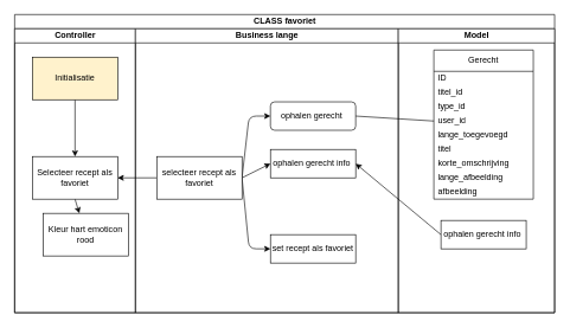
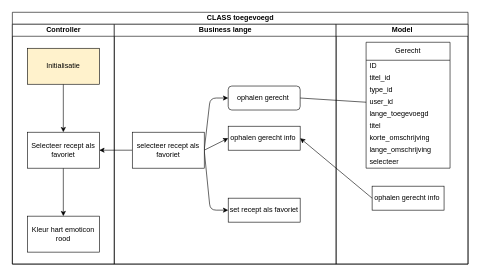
  <mxCell id="0" />
  <mxCell id="1" parent="0" />
- <mxCell id="2" value="CLASS favoriet" style="swimlane;childLayout=stackLayout;resizeParent=1;resizeParentMax=0;startSize=20;html=1;" parent="1" vertex="1"><mxGeometry x="20" y="20" width="760" height="420" as="geometry" /></mxCell>
+ <mxCell id="2" value="CLASS toegevoegd" style="swimlane;childLayout=stackLayout;resizeParent=1;resizeParentMax=0;startSize=20;html=1;" parent="1" vertex="1"><mxGeometry x="20" y="20" width="760" height="420" as="geometry" /></mxCell>
  <mxCell id="3" value="Controller" style="swimlane;startSize=20;html=1;" parent="2" vertex="1"><mxGeometry y="20" width="170" height="400" as="geometry" /></mxCell>
  <mxCell id="4" style="edgeStyle=none;html=1;exitX=0.5;exitY=1;exitDx=0;exitDy=0;entryX=0.5;entryY=0;entryDx=0;entryDy=0;" parent="3" source="5" target="7" edge="1"><mxGeometry relative="1" as="geometry" /></mxCell>
  <mxCell id="5" value="Initialisatie" style="rounded=0;whiteSpace=wrap;html=1;fillColor=#fff2cc;" parent="3" vertex="1"><mxGeometry x="25" y="40" width="120" height="60" as="geometry" /></mxCell>
  <mxCell id="6" style="edgeStyle=none;html=1;exitX=0.5;exitY=1;exitDx=0;exitDy=0;" parent="3" source="7" target="8" edge="1"><mxGeometry relative="1" as="geometry" /></mxCell>
  <mxCell id="7" value="Selecteer recept als favoriet" style="rounded=0;whiteSpace=wrap;html=1;" parent="3" vertex="1"><mxGeometry x="25" y="180" width="120" height="60" as="geometry" /></mxCell>
- <mxCell id="8" value="Kleur hart emoticon rood" style="rounded=0;whiteSpace=wrap;html=1;" parent="3" vertex="1"><mxGeometry x="40" y="260" width="120" height="60" as="geometry" /></mxCell>
+ <mxCell id="8" value="Kleur hart emoticon rood" style="rounded=0;whiteSpace=wrap;html=1;" parent="3" vertex="1"><mxGeometry x="25" y="320" width="120" height="60" as="geometry" /></mxCell>
  <mxCell id="9" style="edgeStyle=none;html=1;exitX=0;exitY=0.5;exitDx=0;exitDy=0;entryX=1;entryY=0.5;entryDx=0;entryDy=0;" parent="2" source="14" target="7" edge="1"><mxGeometry relative="1" as="geometry" /></mxCell>
  <mxCell id="10" value="Business lange" style="swimlane;startSize=20;html=1;" parent="2" vertex="1"><mxGeometry x="170" y="20" width="370" height="400" as="geometry" /></mxCell>
  <mxCell id="11" style="edgeStyle=none;html=1;exitX=1;exitY=0.5;exitDx=0;exitDy=0;entryX=0;entryY=0.5;entryDx=0;entryDy=0;" parent="10" source="14" target="15" edge="1"><mxGeometry relative="1" as="geometry"><Array as="points"><mxPoint x="160" y="123" /></Array></mxGeometry></mxCell>
  <mxCell id="12" style="edgeStyle=none;html=1;exitX=1;exitY=0.5;exitDx=0;exitDy=0;entryX=0;entryY=0.5;entryDx=0;entryDy=0;" parent="10" source="14" target="16" edge="1"><mxGeometry relative="1" as="geometry"><Array as="points"><mxPoint x="160" y="310" /></Array></mxGeometry></mxCell>
  <mxCell id="13" style="edgeStyle=none;html=1;exitX=1;exitY=0.5;exitDx=0;exitDy=0;entryX=0;entryY=0.5;entryDx=0;entryDy=0;" edge="1" parent="10" source="14" target="17"><mxGeometry relative="1" as="geometry" /></mxCell>
  <mxCell id="14" value="selecteer recept als favoriet" style="rounded=0;whiteSpace=wrap;html=1;" parent="10" vertex="1"><mxGeometry x="30" y="180" width="120" height="60" as="geometry" /></mxCell>
  <mxCell id="15" value="ophalen gerecht&amp;nbsp;" style="whiteSpace=wrap;html=1;rounded=1;" parent="10" vertex="1"><mxGeometry x="190" y="103" width="120" height="40" as="geometry" /></mxCell>
  <mxCell id="16" value="set recept als favoriet" style="rounded=0;whiteSpace=wrap;html=1;" parent="10" vertex="1"><mxGeometry x="190" y="290" width="120" height="40" as="geometry" /></mxCell>
  <mxCell id="17" value="ophalen gerecht info&amp;nbsp;" style="rounded=0;whiteSpace=wrap;html=1;" vertex="1" parent="10"><mxGeometry x="190" y="170" width="120" height="40" as="geometry" /></mxCell>
  <mxCell id="18" value="Model" style="swimlane;startSize=20;html=1;" parent="2" vertex="1"><mxGeometry x="540" y="20" width="220" height="400" as="geometry" /></mxCell>
  <mxCell id="19" value="ophalen gerecht info&amp;nbsp;" style="rounded=0;whiteSpace=wrap;html=1;" vertex="1" parent="18"><mxGeometry x="60" y="270" width="120" height="40" as="geometry" /></mxCell>
  <mxCell id="20" style="edgeStyle=none;html=1;exitX=0;exitY=0.5;exitDx=0;exitDy=0;entryX=1;entryY=0.5;entryDx=0;entryDy=0;" edge="1" parent="2" source="19" target="17"><mxGeometry relative="1" as="geometry" /></mxCell>
  <mxCell id="21" value="Gerecht" style="swimlane;fontStyle=0;childLayout=stackLayout;horizontal=1;startSize=30;horizontalStack=0;resizeParent=1;resizeParentMax=0;resizeLast=0;collapsible=1;marginBottom=0;whiteSpace=wrap;html=1;" vertex="1" parent="1"><mxGeometry x="610" y="70" width="140" height="210" as="geometry" /></mxCell>
  <mxCell id="22" value="ID" style="text;strokeColor=none;fillColor=none;align=left;verticalAlign=middle;spacingLeft=4;spacingRight=4;overflow=hidden;points=[[0,0.5],[1,0.5]];portConstraint=eastwest;rotatable=0;whiteSpace=wrap;html=1;" vertex="1" parent="21"><mxGeometry y="30" width="140" height="20" as="geometry" /></mxCell>
  <mxCell id="23" value="titel_id" style="text;strokeColor=none;fillColor=none;align=left;verticalAlign=middle;spacingLeft=4;spacingRight=4;overflow=hidden;points=[[0,0.5],[1,0.5]];portConstraint=eastwest;rotatable=0;whiteSpace=wrap;html=1;" vertex="1" parent="21"><mxGeometry y="50" width="140" height="20" as="geometry" /></mxCell>
  <mxCell id="24" value="type_id" style="text;strokeColor=none;fillColor=none;align=left;verticalAlign=middle;spacingLeft=4;spacingRight=4;overflow=hidden;points=[[0,0.5],[1,0.5]];portConstraint=eastwest;rotatable=0;whiteSpace=wrap;html=1;" vertex="1" parent="21"><mxGeometry y="70" width="140" height="20" as="geometry" /></mxCell>
  <mxCell id="25" value="user_id" style="text;strokeColor=none;fillColor=none;align=left;verticalAlign=middle;spacingLeft=4;spacingRight=4;overflow=hidden;points=[[0,0.5],[1,0.5]];portConstraint=eastwest;rotatable=0;whiteSpace=wrap;html=1;" vertex="1" parent="21"><mxGeometry y="90" width="140" height="20" as="geometry" /></mxCell>
  <mxCell id="26" value="lange_toegevoegd" style="text;strokeColor=none;fillColor=none;align=left;verticalAlign=middle;spacingLeft=4;spacingRight=4;overflow=hidden;points=[[0,0.5],[1,0.5]];portConstraint=eastwest;rotatable=0;whiteSpace=wrap;html=1;" vertex="1" parent="21"><mxGeometry y="110" width="140" height="20" as="geometry" /></mxCell>
  <mxCell id="27" value="titel" style="text;strokeColor=none;fillColor=none;align=left;verticalAlign=middle;spacingLeft=4;spacingRight=4;overflow=hidden;points=[[0,0.5],[1,0.5]];portConstraint=eastwest;rotatable=0;whiteSpace=wrap;html=1;" vertex="1" parent="21"><mxGeometry y="130" width="140" height="20" as="geometry" /></mxCell>
  <mxCell id="28" value="korte_omschrijving" style="text;strokeColor=none;fillColor=none;align=left;verticalAlign=middle;spacingLeft=4;spacingRight=4;overflow=hidden;points=[[0,0.5],[1,0.5]];portConstraint=eastwest;rotatable=0;whiteSpace=wrap;html=1;" vertex="1" parent="21"><mxGeometry y="150" width="140" height="20" as="geometry" /></mxCell>
- <mxCell id="29" value="lange_afbeelding" style="text;strokeColor=none;fillColor=none;align=left;verticalAlign=middle;spacingLeft=4;spacingRight=4;overflow=hidden;points=[[0,0.5],[1,0.5]];portConstraint=eastwest;rotatable=0;whiteSpace=wrap;html=1;" vertex="1" parent="21"><mxGeometry y="170" width="140" height="20" as="geometry" /></mxCell>
- <mxCell id="30" value="afbeelding" style="text;strokeColor=none;fillColor=none;align=left;verticalAlign=middle;spacingLeft=4;spacingRight=4;overflow=hidden;points=[[0,0.5],[1,0.5]];portConstraint=eastwest;rotatable=0;whiteSpace=wrap;html=1;" vertex="1" parent="21"><mxGeometry y="190" width="140" height="20" as="geometry" /></mxCell>
+ <mxCell id="29" value="lange_omschrijving" style="text;strokeColor=none;fillColor=none;align=left;verticalAlign=middle;spacingLeft=4;spacingRight=4;overflow=hidden;points=[[0,0.5],[1,0.5]];portConstraint=eastwest;rotatable=0;whiteSpace=wrap;html=1;" vertex="1" parent="21"><mxGeometry y="170" width="140" height="20" as="geometry" /></mxCell>
+ <mxCell id="30" value="selecteer" style="text;strokeColor=none;fillColor=none;align=left;verticalAlign=middle;spacingLeft=4;spacingRight=4;overflow=hidden;points=[[0,0.5],[1,0.5]];portConstraint=eastwest;rotatable=0;whiteSpace=wrap;html=1;" vertex="1" parent="21"><mxGeometry y="190" width="140" height="20" as="geometry" /></mxCell>
  <mxCell id="31" style="edgeStyle=none;html=1;exitX=0;exitY=0.5;exitDx=0;exitDy=0;entryX=1;entryY=0.5;entryDx=0;entryDy=0;endArrow=none;" parent="1" source="25" target="15" edge="1"><mxGeometry relative="1" as="geometry"><mxPoint x="600" y="163" as="sourcePoint" /></mxGeometry></mxCell>
